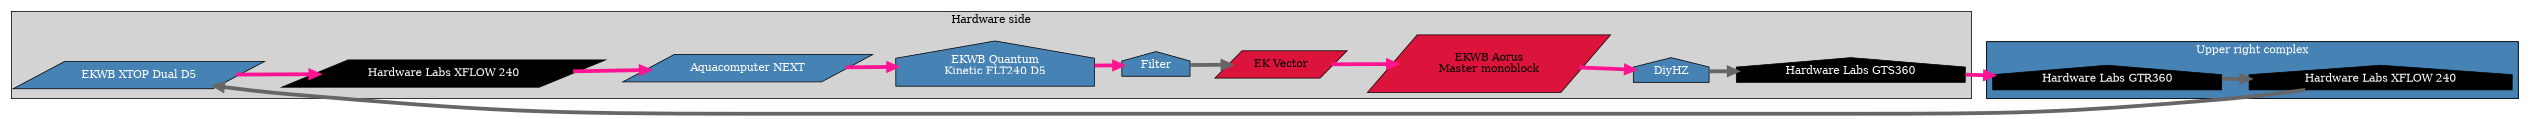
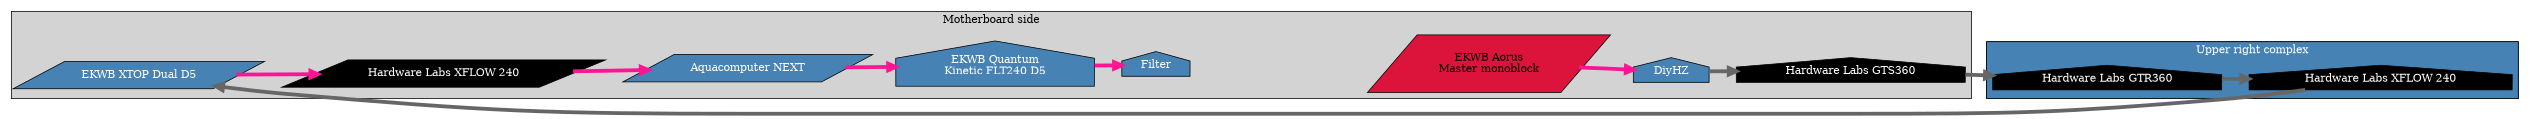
  graph {
    compound=true
    rankdir=LR
    node [fillcolor=steelblue fontcolor=white shape=house style=filled]
    edge [color=deeppink dir=forward penwidth=5]
    n1 [fillcolor=black label="Hardware Labs GTS360"]
    n2 [fillcolor=black label="Hardware Labs XFLOW 240" shape=parallelogram]
    n3 [dir=forward label="Aquacomputer NEXT" shape=parallelogram]
-   n4 [fillcolor=crimson label="EK Vector" shape=parallelogram fontcolor=""]
    n5 [fillcolor=crimson label="EKWB Aorus\nMaster monoblock" shape=parallelogram fontcolor=""]
    DiyHZ [dir=forward]
    n7 [dir=forward label="EKWB XTOP Dual D5" shape=parallelogram]
    Filter [dir=forward]
    n9 [label="EKWB Quantum\nKinetic FLT240 D5"]
    n10 [fillcolor=black label="Hardware Labs GTR360"]
    n11 [fillcolor=black label="Hardware Labs XFLOW 240"]
    subgraph cluster_1 {
-     label="Hardware side"
+     label="Motherboard side"
      style=filled
      n1
      n2
      n3
-     n4
      n5
      DiyHZ
      n7
      Filter
      n9
    }
    subgraph cluster_2 {
      label="XTOP side"
      style=filled
      n10
      n11
      subgraph cluster_3 {
        fillcolor=steelblue
        fontcolor=white
        label="Upper right complex"
        style=filled
      }
    }
-   n1 -- n10
+   n1 -- n10 [color=gray40]
    n2 -- n3
    n3 -- n9
-   n4 -- n5
    n5 -- DiyHZ
    DiyHZ -- n1 [color=gray40]
    n7 -- n2
-   Filter -- n4 [color=gray40]
    n9 -- Filter
    n10 -- n11 [color=gray40]
    n11 -- n7 [color=gray40]
  }
